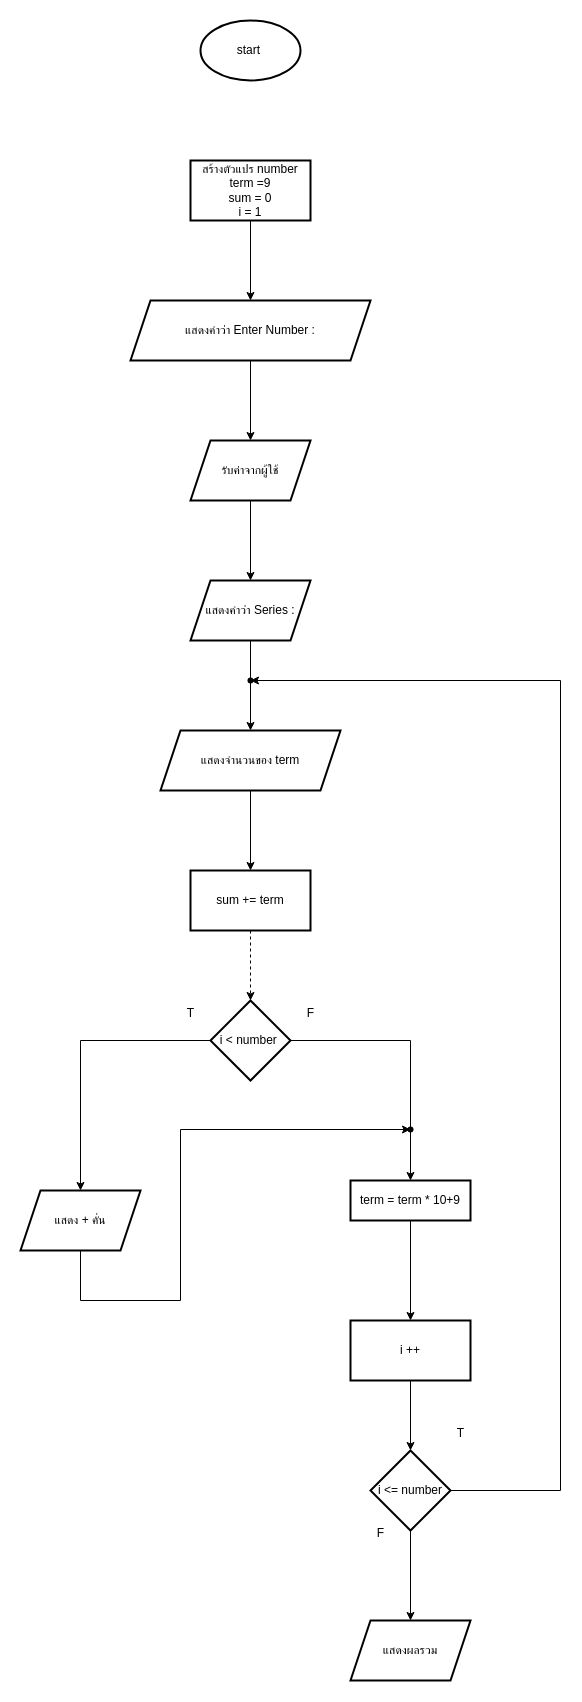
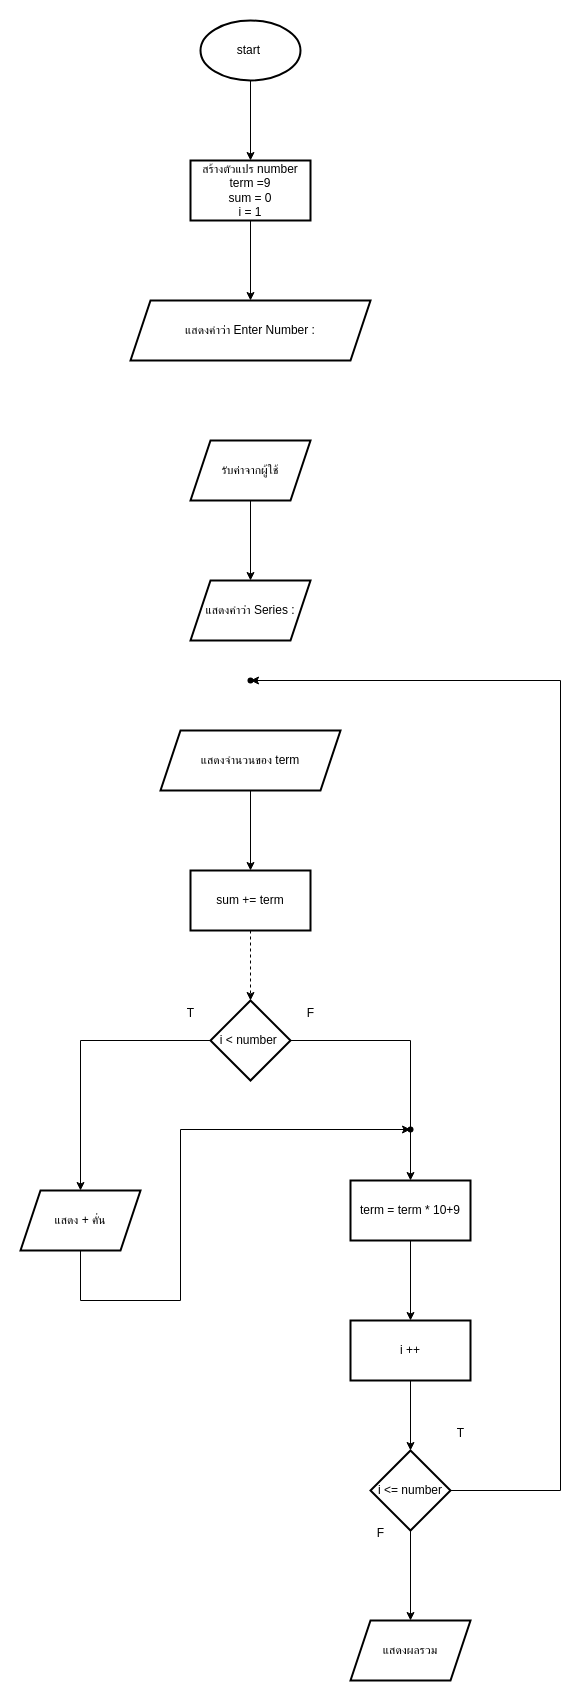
  <mxCell id="0" />
  <mxCell id="1" parent="0" />
+ <mxCell id="2" value="" style="edgeStyle=orthogonalEdgeStyle;rounded=0;orthogonalLoop=1;jettySize=auto;html=1;" edge="1" parent="1" source="3" target="5"><mxGeometry relative="1" as="geometry" /></mxCell>
  <mxCell id="3" value="start&amp;nbsp;" style="strokeWidth=2;html=1;shape=mxgraph.flowchart.start_1;whiteSpace=wrap;" vertex="1" parent="1"><mxGeometry x="200" y="20" width="100" height="60" as="geometry" /></mxCell>
  <mxCell id="4" value="" style="edgeStyle=orthogonalEdgeStyle;rounded=0;orthogonalLoop=1;jettySize=auto;html=1;" edge="1" parent="1" source="5" target="7"><mxGeometry relative="1" as="geometry" /></mxCell>
  <mxCell id="5" value="สร้างตัวแปร number term =9&lt;div&gt;sum = 0&lt;/div&gt;&lt;div&gt;i = 1&lt;/div&gt;" style="whiteSpace=wrap;html=1;strokeWidth=2;" vertex="1" parent="1"><mxGeometry x="190" y="160" width="120" height="60" as="geometry" /></mxCell>
- <mxCell id="6" value="" style="edgeStyle=orthogonalEdgeStyle;rounded=0;orthogonalLoop=1;jettySize=auto;html=1;" edge="1" parent="1" source="7" target="9"><mxGeometry relative="1" as="geometry" /></mxCell>
  <mxCell id="7" value="แสดงคำว่า Enter Number :" style="shape=parallelogram;perimeter=parallelogramPerimeter;whiteSpace=wrap;html=1;fixedSize=1;strokeWidth=2;" vertex="1" parent="1"><mxGeometry x="130" y="300" width="240" height="60" as="geometry" /></mxCell>
  <mxCell id="8" value="" style="edgeStyle=orthogonalEdgeStyle;rounded=0;orthogonalLoop=1;jettySize=auto;html=1;" edge="1" parent="1" source="9" target="11"><mxGeometry relative="1" as="geometry" /></mxCell>
  <mxCell id="9" value="รับค่าจากผู้ใช้" style="shape=parallelogram;perimeter=parallelogramPerimeter;whiteSpace=wrap;html=1;fixedSize=1;strokeWidth=2;" vertex="1" parent="1"><mxGeometry x="190" y="440" width="120" height="60" as="geometry" /></mxCell>
- <mxCell id="10" value="" style="edgeStyle=orthogonalEdgeStyle;rounded=0;orthogonalLoop=1;jettySize=auto;html=1;" edge="1" parent="1" source="11" target="13"><mxGeometry relative="1" as="geometry" /></mxCell>
  <mxCell id="11" value="แสดงคำว่า Series :" style="shape=parallelogram;perimeter=parallelogramPerimeter;whiteSpace=wrap;html=1;fixedSize=1;strokeWidth=2;" vertex="1" parent="1"><mxGeometry x="190" y="580" width="120" height="60" as="geometry" /></mxCell>
  <mxCell id="12" value="" style="edgeStyle=orthogonalEdgeStyle;rounded=0;orthogonalLoop=1;jettySize=auto;html=1;" edge="1" parent="1" source="13" target="15"><mxGeometry relative="1" as="geometry" /></mxCell>
  <mxCell id="13" value="แสดงจำนวนของ term" style="shape=parallelogram;perimeter=parallelogramPerimeter;whiteSpace=wrap;html=1;fixedSize=1;strokeWidth=2;" vertex="1" parent="1"><mxGeometry x="160" y="730" width="180" height="60" as="geometry" /></mxCell>
  <mxCell id="14" value="" style="edgeStyle=orthogonalEdgeStyle;rounded=0;orthogonalLoop=1;jettySize=auto;html=1;dashed=1;" edge="1" parent="1" source="15" target="18"><mxGeometry relative="1" as="geometry" /></mxCell>
  <mxCell id="15" value="sum += term" style="whiteSpace=wrap;html=1;strokeWidth=2;" vertex="1" parent="1"><mxGeometry x="190" y="870" width="120" height="60" as="geometry" /></mxCell>
  <mxCell id="16" value="" style="edgeStyle=orthogonalEdgeStyle;rounded=0;orthogonalLoop=1;jettySize=auto;html=1;" edge="1" parent="1" source="18" target="20"><mxGeometry relative="1" as="geometry" /></mxCell>
  <mxCell id="17" value="" style="edgeStyle=orthogonalEdgeStyle;rounded=0;orthogonalLoop=1;jettySize=auto;html=1;" edge="1" parent="1" source="18" target="23"><mxGeometry relative="1" as="geometry" /></mxCell>
  <mxCell id="18" value="i &amp;lt; number&amp;nbsp;" style="rhombus;whiteSpace=wrap;html=1;strokeWidth=2;" vertex="1" parent="1"><mxGeometry x="210" y="1000" width="80" height="80" as="geometry" /></mxCell>
  <mxCell id="19" style="edgeStyle=orthogonalEdgeStyle;rounded=0;orthogonalLoop=1;jettySize=auto;html=1;exitX=0.5;exitY=1;exitDx=0;exitDy=0;entryX=0.4;entryY=0.3;entryDx=0;entryDy=0;entryPerimeter=0;" edge="1" parent="1" source="20" target="27"><mxGeometry relative="1" as="geometry"><mxPoint x="260" y="1220" as="targetPoint" /><Array as="points"><mxPoint x="80" y="1300" /><mxPoint x="180" y="1300" /><mxPoint x="180" y="1129" /></Array></mxGeometry></mxCell>
  <mxCell id="20" value="แสดง + คั่น" style="shape=parallelogram;perimeter=parallelogramPerimeter;whiteSpace=wrap;html=1;fixedSize=1;strokeWidth=2;" vertex="1" parent="1"><mxGeometry x="20" y="1190" width="120" height="60" as="geometry" /></mxCell>
  <mxCell id="21" value="T" style="text;html=1;align=center;verticalAlign=middle;resizable=0;points=[];autosize=1;strokeColor=none;fillColor=none;" vertex="1" parent="1"><mxGeometry x="175" y="998" width="30" height="30" as="geometry" /></mxCell>
  <mxCell id="22" value="" style="edgeStyle=orthogonalEdgeStyle;rounded=0;orthogonalLoop=1;jettySize=auto;html=1;" edge="1" parent="1" source="23" target="26"><mxGeometry relative="1" as="geometry" /></mxCell>
- <mxCell id="23" value="term = term * 10+9" style="whiteSpace=wrap;html=1;strokeWidth=2;" vertex="1" parent="1"><mxGeometry x="350" y="1180" width="120" height="40" as="geometry" /></mxCell>
+ <mxCell id="23" value="term = term * 10+9" style="whiteSpace=wrap;html=1;strokeWidth=2;" vertex="1" parent="1"><mxGeometry x="350" y="1180" width="120" height="60" as="geometry" /></mxCell>
  <mxCell id="24" value="F" style="text;html=1;align=center;verticalAlign=middle;resizable=0;points=[];autosize=1;strokeColor=none;fillColor=none;" vertex="1" parent="1"><mxGeometry x="295" y="998" width="30" height="30" as="geometry" /></mxCell>
  <mxCell id="25" value="" style="edgeStyle=orthogonalEdgeStyle;rounded=0;orthogonalLoop=1;jettySize=auto;html=1;" edge="1" parent="1" source="26" target="29"><mxGeometry relative="1" as="geometry" /></mxCell>
  <mxCell id="26" value="i ++" style="whiteSpace=wrap;html=1;strokeWidth=2;" vertex="1" parent="1"><mxGeometry x="350" y="1320" width="120" height="60" as="geometry" /></mxCell>
  <mxCell id="27" value="" style="shape=waypoint;sketch=0;fillStyle=solid;size=6;pointerEvents=1;points=[];fillColor=none;resizable=0;rotatable=0;perimeter=centerPerimeter;snapToPoint=1;" vertex="1" parent="1"><mxGeometry x="400" y="1119" width="20" height="20" as="geometry" /></mxCell>
  <mxCell id="28" value="" style="edgeStyle=orthogonalEdgeStyle;rounded=0;orthogonalLoop=1;jettySize=auto;html=1;" edge="1" parent="1" source="29" target="30"><mxGeometry relative="1" as="geometry" /></mxCell>
  <mxCell id="29" value="i &amp;lt;= number" style="rhombus;whiteSpace=wrap;html=1;strokeWidth=2;" vertex="1" parent="1"><mxGeometry x="370" y="1450" width="80" height="80" as="geometry" /></mxCell>
  <mxCell id="30" value="แสดงผลรวม" style="shape=parallelogram;perimeter=parallelogramPerimeter;whiteSpace=wrap;html=1;fixedSize=1;strokeWidth=2;" vertex="1" parent="1"><mxGeometry x="350" y="1620" width="120" height="60" as="geometry" /></mxCell>
  <mxCell id="31" value="F" style="text;html=1;align=center;verticalAlign=middle;resizable=0;points=[];autosize=1;strokeColor=none;fillColor=none;" vertex="1" parent="1"><mxGeometry x="365" y="1518" width="30" height="30" as="geometry" /></mxCell>
  <mxCell id="32" value="" style="shape=waypoint;sketch=0;fillStyle=solid;size=6;pointerEvents=1;points=[];fillColor=none;resizable=0;rotatable=0;perimeter=centerPerimeter;snapToPoint=1;" vertex="1" parent="1"><mxGeometry x="240" y="670" width="20" height="20" as="geometry" /></mxCell>
  <mxCell id="33" style="edgeStyle=orthogonalEdgeStyle;rounded=0;orthogonalLoop=1;jettySize=auto;html=1;exitX=1;exitY=0.5;exitDx=0;exitDy=0;entryX=1.05;entryY=0.6;entryDx=0;entryDy=0;entryPerimeter=0;" edge="1" parent="1" source="29" target="32"><mxGeometry relative="1" as="geometry"><Array as="points"><mxPoint x="560" y="1490" /><mxPoint x="560" y="680" /></Array></mxGeometry></mxCell>
  <mxCell id="34" value="T" style="text;html=1;align=center;verticalAlign=middle;resizable=0;points=[];autosize=1;strokeColor=none;fillColor=none;" vertex="1" parent="1"><mxGeometry x="445" y="1418" width="30" height="30" as="geometry" /></mxCell>
